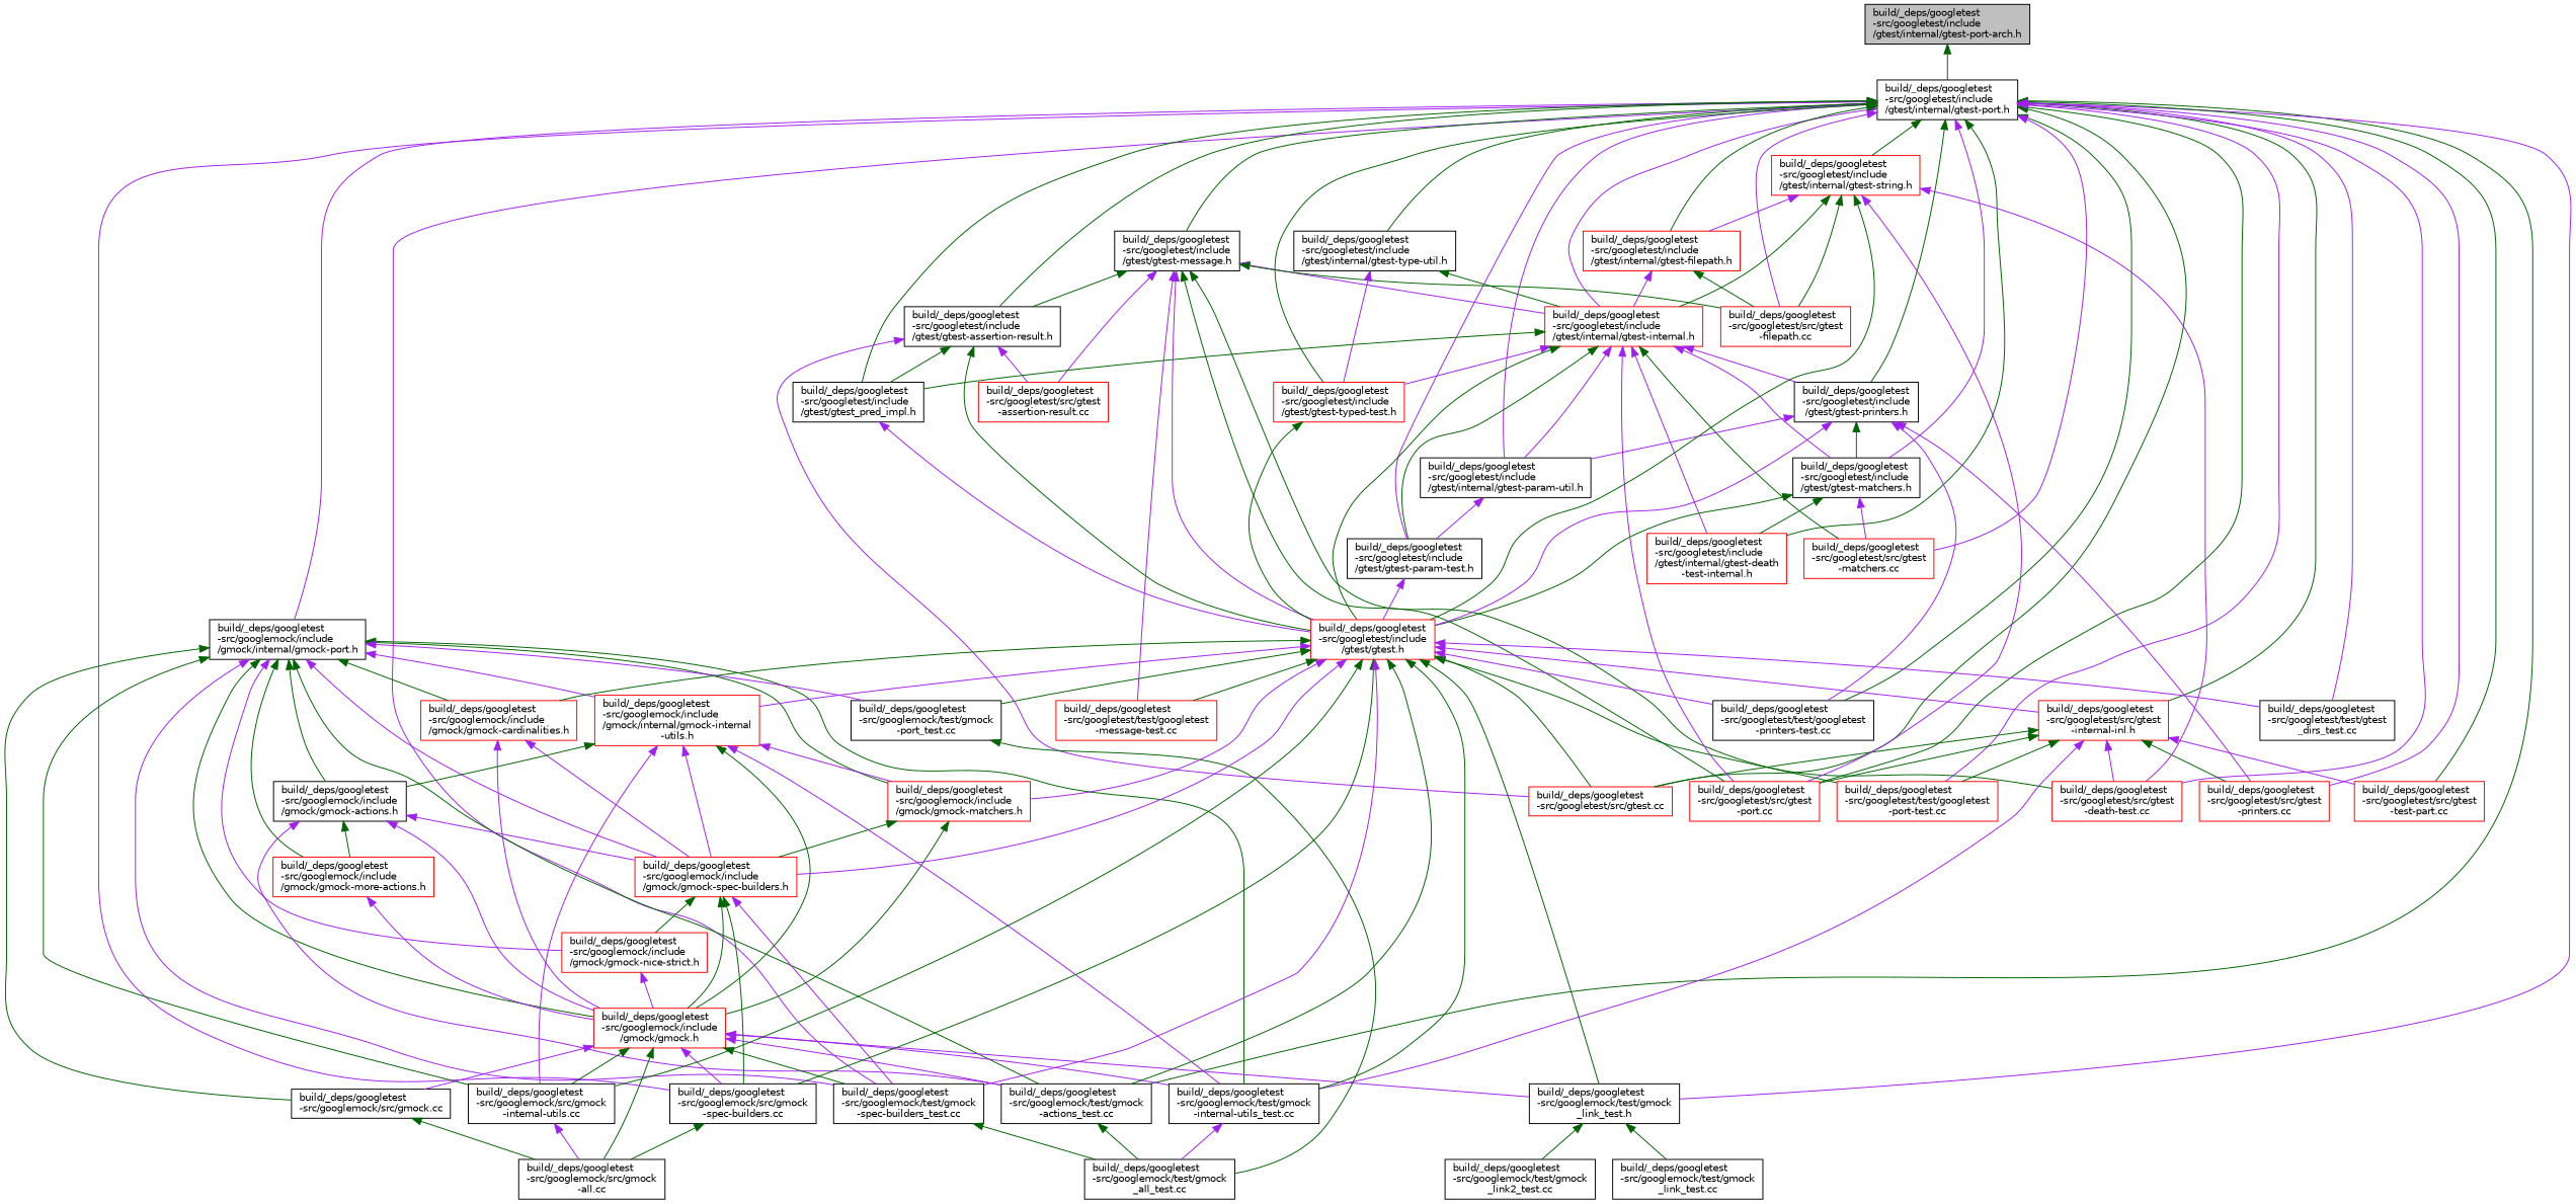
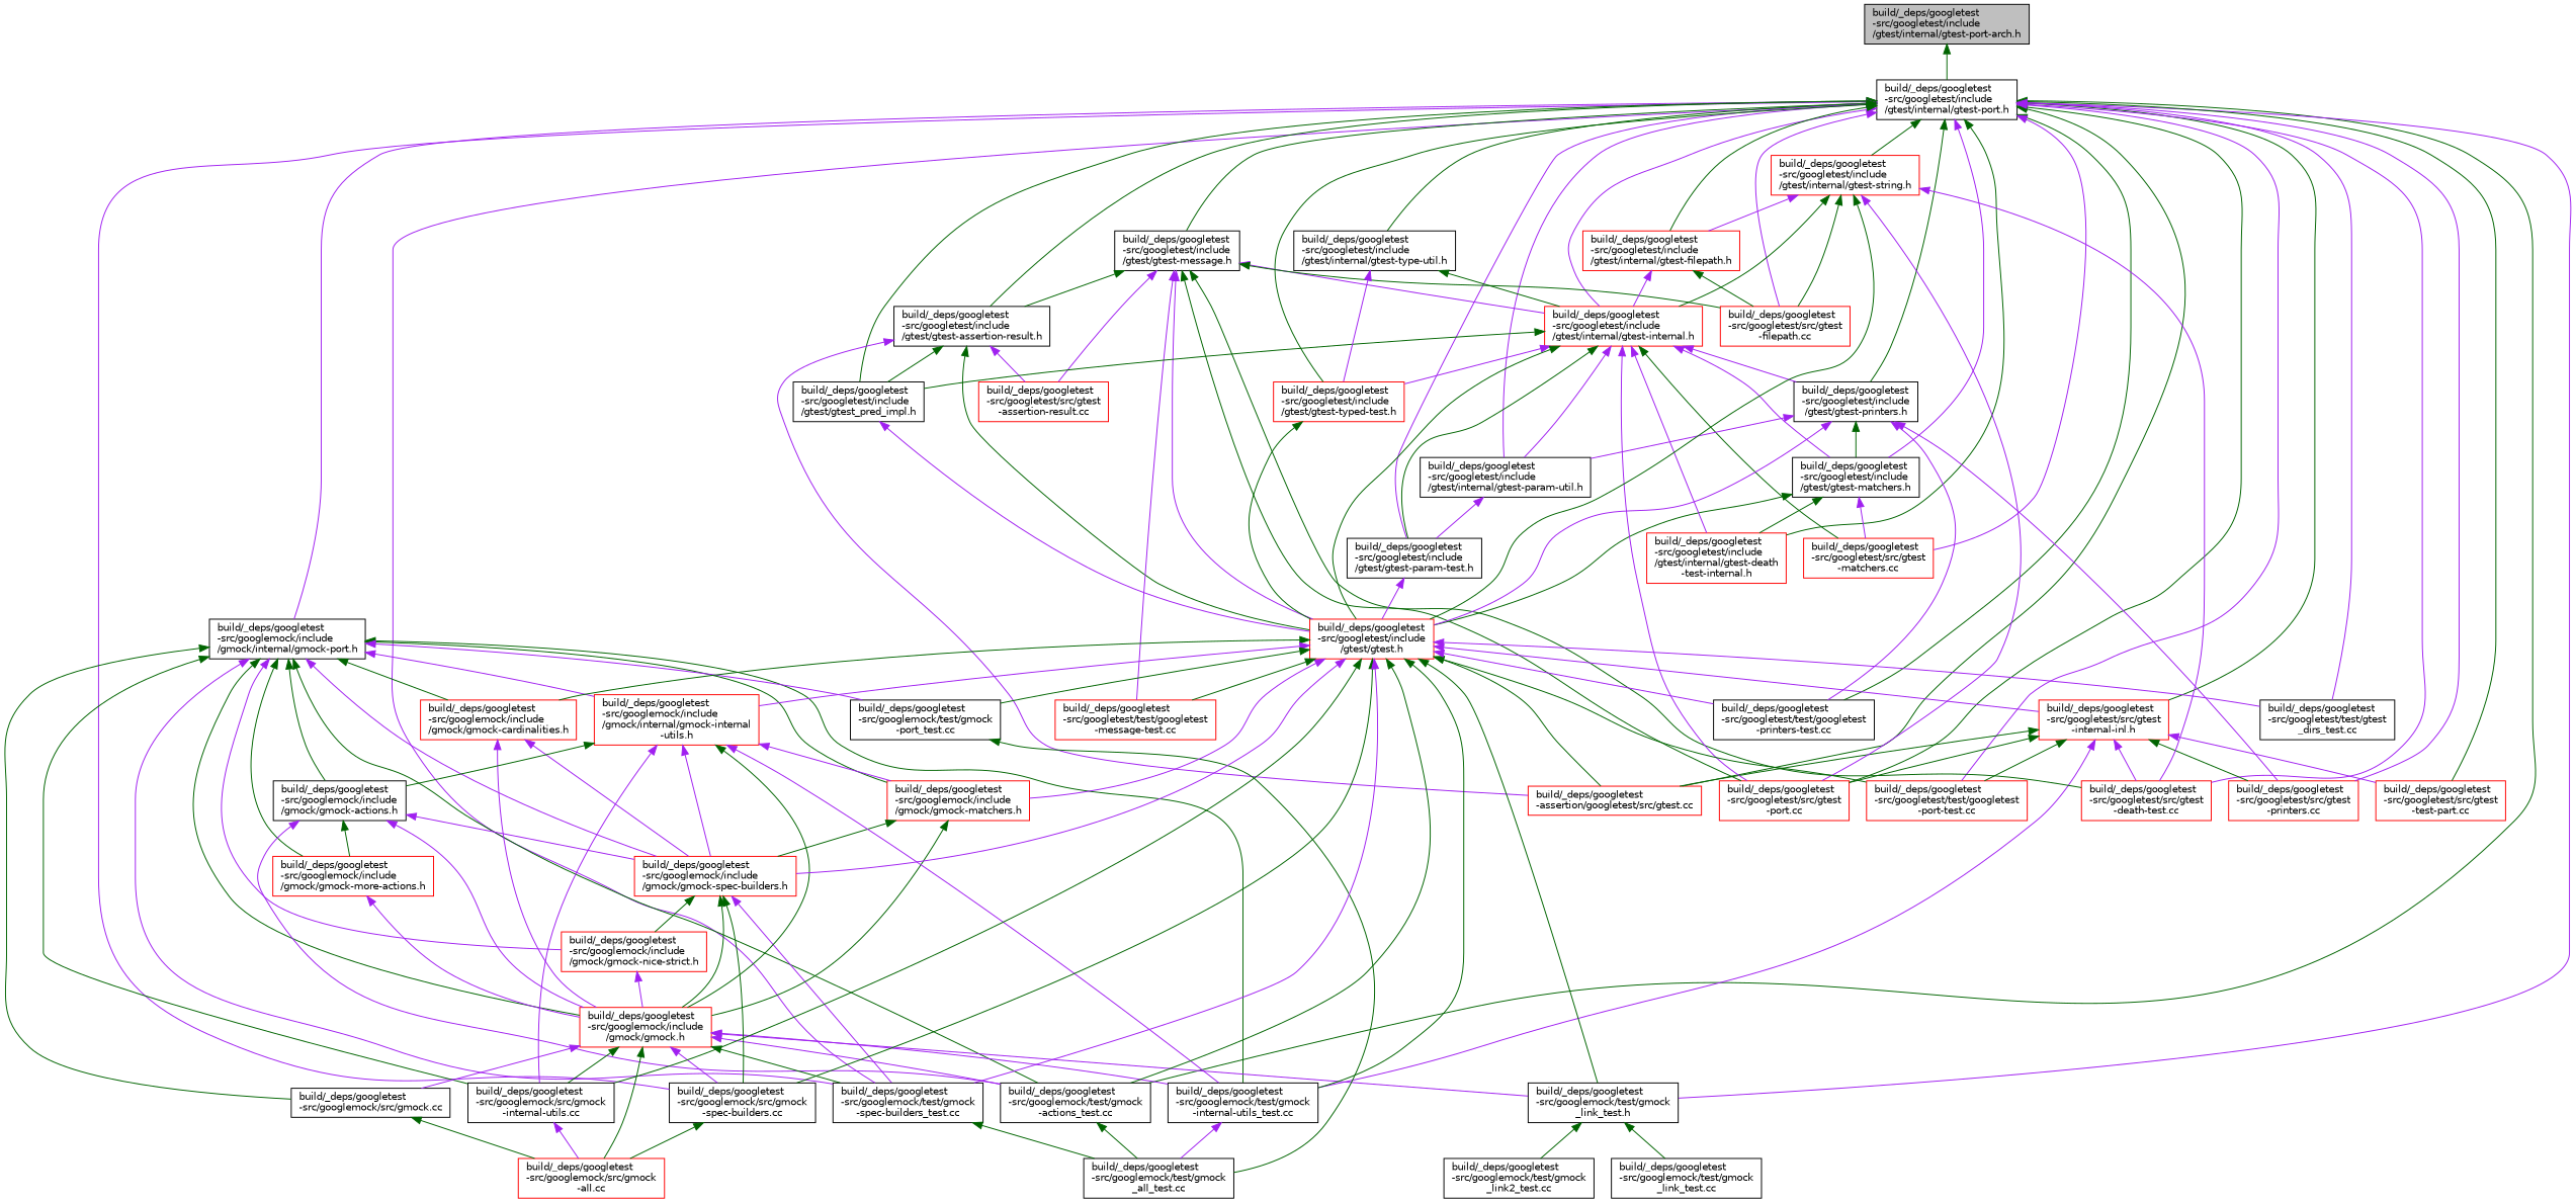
  digraph {
    node [color=black fillcolor=white fontname=Helvetica fontsize=10 shape=record style=filled]
    edge [color=darkgreen dir=back fontname=Helvetica fontsize=10 labelfontname=Helvetica labelfontsize=10 style=solid]
    n1 [fillcolor=grey75 fontcolor=black height=0.2 label="build/_deps/googletest\l-src/googletest/include\l/gtest/internal/gtest-port-arch.h" width=0.4]
    n2 [height=0.2 label="build/_deps/googletest\l-src/googletest/include\l/gtest/internal/gtest-port.h" width=0.4]
    n3 [height=0.2 label="build/_deps/googletest\l-src/googlemock/include\l/gmock/internal/gmock-port.h" width=0.4]
    n4 [height=0.2 label="build/_deps/googletest\l-src/googlemock/src/gmock\l-spec-builders.cc" width=0.4]
    n5 [height=0.2 label="build/_deps/googletest\l-src/googlemock/test/gmock\l-actions_test.cc" width=0.4]
    n6 [height=0.2 label="build/_deps/googletest\l-src/googlemock/test/gmock\l-spec-builders_test.cc" width=0.4]
    n7 [height=0.2 label="build/_deps/googletest\l-src/googlemock/test/gmock\l_link_test.h" width=0.4]
    n8 [height=0.2 label="build/_deps/googletest\l-src/googletest/include\l/gtest/gtest-assertion-result.h" width=0.4]
    n9 [color=red height=0.2 label="build/_deps/googletest\l-src/googletest/src/gtest\l-internal-inl.h" width=0.4]
    n10 [color=red height=0.2 label="build/_deps/googletest\l-src/googletest/src/gtest\l-death-test.cc" width=0.4]
    n11 [color=red height=0.2 label="build/_deps/googletest\l-src/googletest/src/gtest\l-port.cc" width=0.4]
    n12 [color=red height=0.2 label="build/_deps/googletest\l-src/googletest/src/gtest\l-printers.cc" width=0.4]
    n13 [color=red height=0.2 label="build/_deps/googletest\l-src/googletest/src/gtest\l-test-part.cc" width=0.4]
-   n14 [color=red height=0.2 label="build/_deps/googletest\l-src/googletest/src/gtest.cc" width=0.4]
+   n14 [color=red height=0.2 label="build/_deps/googletest\l-assertion/googletest/src/gtest.cc" width=0.4]
    n15 [color=red height=0.2 label="build/_deps/googletest\l-src/googletest/test/googletest\l-port-test.cc" width=0.4]
    n16 [height=0.2 label="build/_deps/googletest\l-src/googletest/test/googletest\l-printers-test.cc" width=0.4]
    n17 [height=0.2 label="build/_deps/googletest\l-src/googletest/test/gtest\l_dirs_test.cc" width=0.4]
    n18 [height=0.2 label="build/_deps/googletest\l-src/googletest/include\l/gtest/gtest_pred_impl.h" width=0.4]
    n19 [height=0.2 label="build/_deps/googletest\l-src/googletest/include\l/gtest/gtest-matchers.h" width=0.4]
    n20 [color=red height=0.2 label="build/_deps/googletest\l-src/googletest/include\l/gtest/internal/gtest-death\l-test-internal.h" width=0.4]
    n21 [color=red height=0.2 label="build/_deps/googletest\l-src/googletest/src/gtest\l-matchers.cc" width=0.4]
    n22 [height=0.2 label="build/_deps/googletest\l-src/googletest/include\l/gtest/gtest-message.h" width=0.4]
    n23 [color=red height=0.2 label="build/_deps/googletest\l-src/googletest/include\l/gtest/internal/gtest-internal.h" width=0.4]
    n24 [height=0.2 label="build/_deps/googletest\l-src/googletest/include\l/gtest/gtest-param-test.h" width=0.4]
    n25 [height=0.2 label="build/_deps/googletest\l-src/googletest/include\l/gtest/gtest-printers.h" width=0.4]
    n26 [height=0.2 label="build/_deps/googletest\l-src/googletest/include\l/gtest/internal/gtest-param-util.h" width=0.4]
    n27 [color=red height=0.2 label="build/_deps/googletest\l-src/googletest/include\l/gtest/gtest-typed-test.h" width=0.4]
    n28 [color=red height=0.2 label="build/_deps/googletest\l-src/googletest/src/gtest\l-filepath.cc" width=0.4]
    n29 [color=red height=0.2 label="build/_deps/googletest\l-src/googletest/include\l/gtest/internal/gtest-filepath.h" width=0.4]
    n30 [color=red height=0.2 label="build/_deps/googletest\l-src/googletest/include\l/gtest/internal/gtest-string.h" width=0.4]
    n31 [height=0.2 label="build/_deps/googletest\l-src/googletest/include\l/gtest/internal/gtest-type-util.h" width=0.4]
    n32 [height=0.2 label="build/_deps/googletest\l-src/googlemock/include\l/gmock/gmock-actions.h" width=0.4]
    n33 [color=red height=0.2 label="build/_deps/googletest\l-src/googlemock/include\l/gmock/gmock-more-actions.h" width=0.4]
    n34 [color=red height=0.2 label="build/_deps/googletest\l-src/googlemock/include\l/gmock/gmock.h" width=0.4]
    n35 [height=0.2 label="build/_deps/googletest\l-src/googlemock/src/gmock\l-internal-utils.cc" width=0.4]
    n36 [height=0.2 label="build/_deps/googletest\l-src/googlemock/src/gmock.cc" width=0.4]
    n37 [height=0.2 label="build/_deps/googletest\l-src/googlemock/test/gmock\l-internal-utils_test.cc" width=0.4]
    n38 [color=red height=0.2 label="build/_deps/googletest\l-src/googlemock/include\l/gmock/gmock-spec-builders.h" width=0.4]
    n39 [color=red height=0.2 label="build/_deps/googletest\l-src/googlemock/include\l/gmock/gmock-nice-strict.h" width=0.4]
    n40 [color=red height=0.2 label="build/_deps/googletest\l-src/googlemock/include\l/gmock/gmock-cardinalities.h" width=0.4]
    n41 [color=red height=0.2 label="build/_deps/googletest\l-src/googlemock/include\l/gmock/gmock-matchers.h" width=0.4]
    n42 [color=red height=0.2 label="build/_deps/googletest\l-src/googlemock/include\l/gmock/internal/gmock-internal\l-utils.h" width=0.4]
    n43 [height=0.2 label="build/_deps/googletest\l-src/googlemock/test/gmock\l-port_test.cc" width=0.4]
-   n44 [height=0.2 label="build/_deps/googletest\l-src/googlemock/src/gmock\l-all.cc" width=0.4]
+   n44 [color=red height=0.2 label="build/_deps/googletest\l-src/googlemock/src/gmock\l-all.cc" width=0.4]
    n45 [height=0.2 label="build/_deps/googletest\l-src/googlemock/test/gmock\l_all_test.cc" width=0.4]
    n46 [height=0.2 label="build/_deps/googletest\l-src/googlemock/test/gmock\l_link2_test.cc" width=0.4]
    n47 [height=0.2 label="build/_deps/googletest\l-src/googlemock/test/gmock\l_link_test.cc" width=0.4]
    n48 [color=red height=0.2 label="build/_deps/googletest\l-src/googletest/include\l/gtest/gtest.h" width=0.4]
    n49 [color=red height=0.2 label="build/_deps/googletest\l-src/googletest/src/gtest\l-assertion-result.cc" width=0.4]
    n50 [color=red height=0.2 label="build/_deps/googletest\l-src/googletest/test/googletest\l-message-test.cc" width=0.4]
    n1 -> n2
    n2 -> n3 [color=purple]
    n2 -> n4 [color=purple]
    n2 -> n5
    n2 -> n6 [color=purple]
    n2 -> n7 [color=purple]
    n2 -> n8
    n2 -> n9
    n2 -> n10 [color=purple]
    n2 -> n11
    n2 -> n12 [color=purple]
    n2 -> n13
    n2 -> n14
    n2 -> n15 [color=purple]
    n2 -> n16
    n2 -> n17 [color=purple]
    n2 -> n18
    n2 -> n19 [color=purple]
    n2 -> n20
    n2 -> n21 [color=purple]
    n2 -> n22
    n2 -> n23 [color=purple]
    n2 -> n24 [color=purple]
    n2 -> n25
    n2 -> n26 [color=purple]
    n2 -> n27
    n2 -> n28 [color=purple]
    n2 -> n29
    n2 -> n30
    n2 -> n31
    n3 -> n5
    n3 -> n6 [color=purple]
    n3 -> n32
    n3 -> n33
    n3 -> n34
    n3 -> n35
    n3 -> n36
    n3 -> n37
    n3 -> n38 [color=purple]
    n3 -> n39 [color=purple]
    n3 -> n40
    n3 -> n41
    n3 -> n42 [color=purple]
    n3 -> n43 [color=purple]
    n4 -> n44
    n5 -> n45
    n6 -> n45
    n7 -> n46
    n7 -> n47
    n8 -> n14 [color=purple]
    n8 -> n18
    n8 -> n48
    n8 -> n49 [color=purple]
    n9 -> n10 [color=purple]
    n9 -> n11
    n9 -> n12
    n9 -> n13 [color=purple]
    n9 -> n14
    n9 -> n15
    n9 -> n37 [color=purple]
    n18 -> n48 [color=purple]
    n19 -> n20
    n19 -> n21 [color=purple]
    n19 -> n48
    n22 -> n8
    n22 -> n10
    n22 -> n11
    n22 -> n23 [color=purple]
    n22 -> n28
    n22 -> n48 [color=purple]
    n22 -> n49 [color=purple]
    n22 -> n50 [color=purple]
    n23 -> n11 [color=purple]
    n23 -> n18
    n23 -> n19 [color=purple]
    n23 -> n20 [color=purple]
    n23 -> n21
    n23 -> n24
    n23 -> n25 [color=purple]
    n23 -> n26 [color=purple]
    n23 -> n27 [color=purple]
    n23 -> n48
    n24 -> n48 [color=purple]
    n25 -> n12 [color=purple]
    n25 -> n16 [color=purple]
    n25 -> n19
    n25 -> n26 [color=purple]
    n25 -> n48 [color=purple]
    n26 -> n24 [color=purple]
    n27 -> n48
    n29 -> n23 [color=purple]
    n29 -> n28
    n30 -> n10 [color=purple]
    n30 -> n11 [color=purple]
    n30 -> n23
    n30 -> n28
    n30 -> n29 [color=purple]
    n30 -> n48
    n31 -> n23
    n31 -> n27 [color=purple]
    n32 -> n5 [color=purple]
    n32 -> n33
    n32 -> n34 [color=purple]
    n32 -> n38 [color=purple]
    n33 -> n34 [color=purple]
    n34 -> n4 [color=purple]
    n34 -> n5 [color=purple]
    n34 -> n6
    n34 -> n7 [color=purple]
    n34 -> n35
    n34 -> n36 [color=purple]
    n34 -> n37 [color=purple]
    n34 -> n44
    n35 -> n44 [color=purple]
    n36 -> n44
    n37 -> n45 [color=purple]
    n38 -> n4
    n38 -> n6 [color=purple]
    n38 -> n34
    n38 -> n39
    n39 -> n34 [color=purple]
    n40 -> n34 [color=purple]
    n40 -> n38 [color=purple]
    n41 -> n34
    n41 -> n38
    n42 -> n32
    n42 -> n34
    n42 -> n35 [color=purple]
    n42 -> n37 [color=purple]
    n42 -> n38 [color=purple]
    n42 -> n41 [color=purple]
    n43 -> n45
    n48 -> n4
    n48 -> n5
    n48 -> n6 [color=purple]
    n48 -> n7
    n48 -> n9 [color=purple]
    n48 -> n14
    n48 -> n15
    n48 -> n16 [color=purple]
    n48 -> n17 [color=purple]
    n48 -> n35
    n48 -> n37
    n48 -> n38 [color=purple]
    n48 -> n40
    n48 -> n41 [color=purple]
    n48 -> n42 [color=purple]
    n48 -> n43
    n48 -> n50
  }
